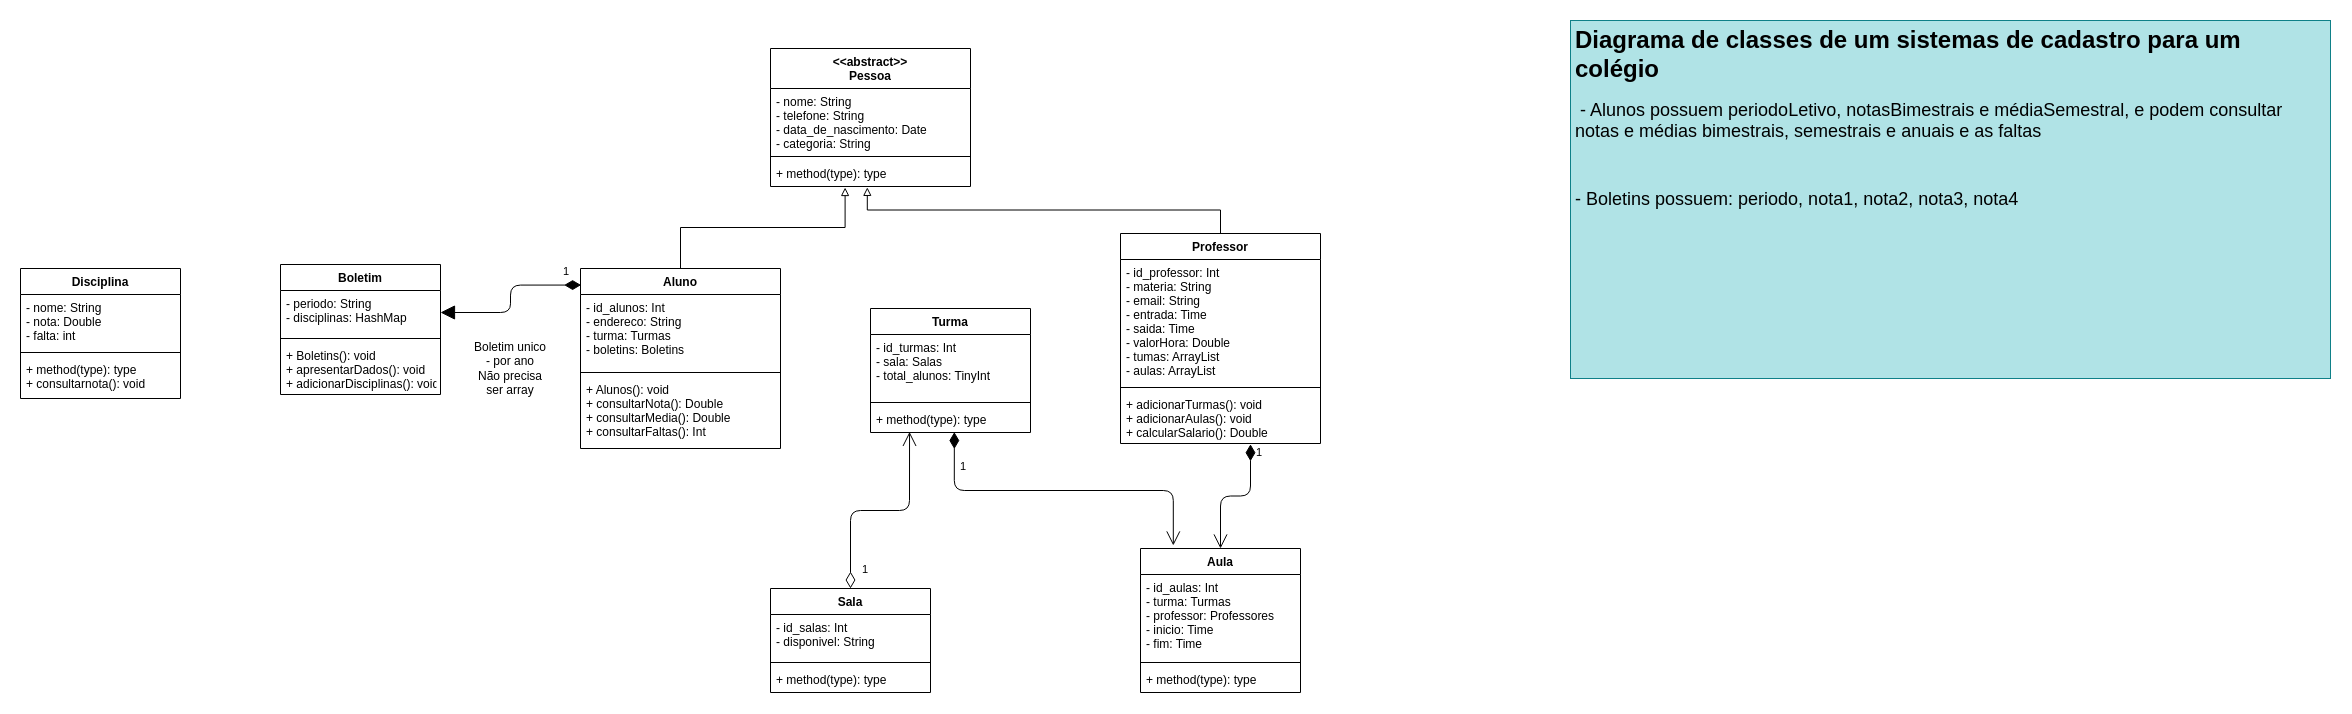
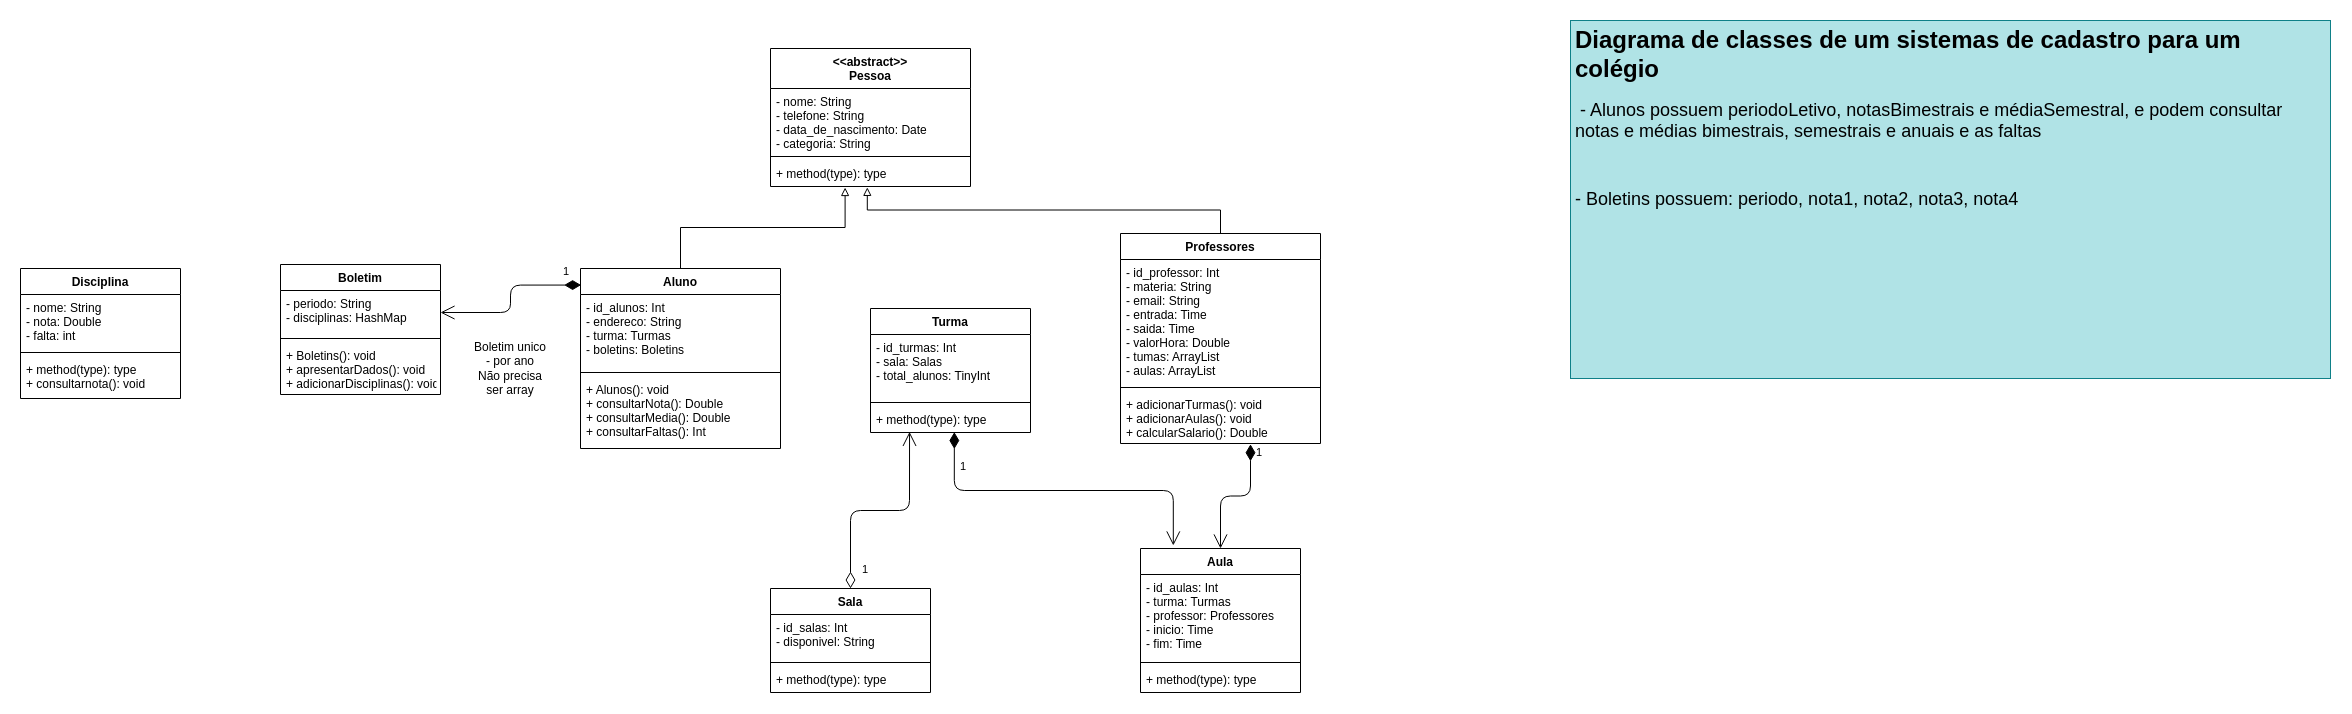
  <mxCell id="0" />
  <mxCell id="1" parent="0" />
  <mxCell id="2" value="Turma" style="swimlane;fontStyle=1;align=center;verticalAlign=top;childLayout=stackLayout;horizontal=1;startSize=26;horizontalStack=0;resizeParent=1;resizeParentMax=0;resizeLast=0;collapsible=1;marginBottom=0;" parent="1" vertex="1"><mxGeometry x="870" y="308" width="160" height="124" as="geometry" /></mxCell>
  <mxCell id="3" value="- id_turmas: Int&#10;- sala: Salas&#10;- total_alunos: TinyInt" style="text;strokeColor=none;fillColor=none;align=left;verticalAlign=top;spacingLeft=4;spacingRight=4;overflow=hidden;rotatable=0;points=[[0,0.5],[1,0.5]];portConstraint=eastwest;" parent="2" vertex="1"><mxGeometry y="26" width="160" height="64" as="geometry" /></mxCell>
  <mxCell id="4" value="" style="line;strokeWidth=1;fillColor=none;align=left;verticalAlign=middle;spacingTop=-1;spacingLeft=3;spacingRight=3;rotatable=0;labelPosition=right;points=[];portConstraint=eastwest;" parent="2" vertex="1"><mxGeometry y="90" width="160" height="8" as="geometry" /></mxCell>
  <mxCell id="5" value="+ method(type): type" style="text;strokeColor=none;fillColor=none;align=left;verticalAlign=top;spacingLeft=4;spacingRight=4;overflow=hidden;rotatable=0;points=[[0,0.5],[1,0.5]];portConstraint=eastwest;" parent="2" vertex="1"><mxGeometry y="98" width="160" height="26" as="geometry" /></mxCell>
  <mxCell id="6" value="Sala" style="swimlane;fontStyle=1;align=center;verticalAlign=top;childLayout=stackLayout;horizontal=1;startSize=26;horizontalStack=0;resizeParent=1;resizeParentMax=0;resizeLast=0;collapsible=1;marginBottom=0;" parent="1" vertex="1"><mxGeometry x="770" y="588" width="160" height="104" as="geometry" /></mxCell>
  <mxCell id="7" value="- id_salas: Int&#10;- disponivel: String&#10;" style="text;strokeColor=none;fillColor=none;align=left;verticalAlign=top;spacingLeft=4;spacingRight=4;overflow=hidden;rotatable=0;points=[[0,0.5],[1,0.5]];portConstraint=eastwest;" parent="6" vertex="1"><mxGeometry y="26" width="160" height="44" as="geometry" /></mxCell>
  <mxCell id="8" value="" style="line;strokeWidth=1;fillColor=none;align=left;verticalAlign=middle;spacingTop=-1;spacingLeft=3;spacingRight=3;rotatable=0;labelPosition=right;points=[];portConstraint=eastwest;" parent="6" vertex="1"><mxGeometry y="70" width="160" height="8" as="geometry" /></mxCell>
  <mxCell id="9" value="+ method(type): type" style="text;strokeColor=none;fillColor=none;align=left;verticalAlign=top;spacingLeft=4;spacingRight=4;overflow=hidden;rotatable=0;points=[[0,0.5],[1,0.5]];portConstraint=eastwest;" parent="6" vertex="1"><mxGeometry y="78" width="160" height="26" as="geometry" /></mxCell>
  <mxCell id="10" value="Aula" style="swimlane;fontStyle=1;align=center;verticalAlign=top;childLayout=stackLayout;horizontal=1;startSize=26;horizontalStack=0;resizeParent=1;resizeParentMax=0;resizeLast=0;collapsible=1;marginBottom=0;" parent="1" vertex="1"><mxGeometry x="1140" y="548" width="160" height="144" as="geometry" /></mxCell>
  <mxCell id="11" value="- id_aulas: Int&#10;- turma: Turmas&#10;- professor: Professores&#10;- inicio: Time&#10;- fim: Time&#10;" style="text;strokeColor=none;fillColor=none;align=left;verticalAlign=top;spacingLeft=4;spacingRight=4;overflow=hidden;rotatable=0;points=[[0,0.5],[1,0.5]];portConstraint=eastwest;" parent="10" vertex="1"><mxGeometry y="26" width="160" height="84" as="geometry" /></mxCell>
  <mxCell id="12" value="" style="line;strokeWidth=1;fillColor=none;align=left;verticalAlign=middle;spacingTop=-1;spacingLeft=3;spacingRight=3;rotatable=0;labelPosition=right;points=[];portConstraint=eastwest;" parent="10" vertex="1"><mxGeometry y="110" width="160" height="8" as="geometry" /></mxCell>
  <mxCell id="13" value="+ method(type): type" style="text;strokeColor=none;fillColor=none;align=left;verticalAlign=top;spacingLeft=4;spacingRight=4;overflow=hidden;rotatable=0;points=[[0,0.5],[1,0.5]];portConstraint=eastwest;" parent="10" vertex="1"><mxGeometry y="118" width="160" height="26" as="geometry" /></mxCell>
  <mxCell id="14" style="edgeStyle=orthogonalEdgeStyle;rounded=0;orthogonalLoop=1;jettySize=auto;html=1;entryX=0.484;entryY=1.033;entryDx=0;entryDy=0;entryPerimeter=0;endArrow=block;endFill=0;" parent="1" source="15" target="28" edge="1"><mxGeometry relative="1" as="geometry" /></mxCell>
- <mxCell id="15" value="Professor" style="swimlane;fontStyle=1;align=center;verticalAlign=top;childLayout=stackLayout;horizontal=1;startSize=26;horizontalStack=0;resizeParent=1;resizeParentMax=0;resizeLast=0;collapsible=1;marginBottom=0;" parent="1" vertex="1"><mxGeometry x="1120" y="233" width="200" height="210" as="geometry" /></mxCell>
+ <mxCell id="15" value="Professores" style="swimlane;fontStyle=1;align=center;verticalAlign=top;childLayout=stackLayout;horizontal=1;startSize=26;horizontalStack=0;resizeParent=1;resizeParentMax=0;resizeLast=0;collapsible=1;marginBottom=0;" parent="1" vertex="1"><mxGeometry x="1120" y="233" width="200" height="210" as="geometry" /></mxCell>
  <mxCell id="16" value="- id_professor: Int&#10;- materia: String&#10;- email: String&#10;- entrada: Time&#10;- saida: Time&#10;- valorHora: Double&#10;- tumas: ArrayList&#10;- aulas: ArrayList" style="text;strokeColor=none;fillColor=none;align=left;verticalAlign=top;spacingLeft=4;spacingRight=4;overflow=hidden;rotatable=0;points=[[0,0.5],[1,0.5]];portConstraint=eastwest;" parent="15" vertex="1"><mxGeometry y="26" width="200" height="124" as="geometry" /></mxCell>
  <mxCell id="17" value="" style="line;strokeWidth=1;fillColor=none;align=left;verticalAlign=middle;spacingTop=-1;spacingLeft=3;spacingRight=3;rotatable=0;labelPosition=right;points=[];portConstraint=eastwest;" parent="15" vertex="1"><mxGeometry y="150" width="200" height="8" as="geometry" /></mxCell>
  <mxCell id="18" value="+ adicionarTurmas(): void&#10;+ adicionarAulas(): void&#10;+ calcularSalario(): Double" style="text;strokeColor=none;fillColor=none;align=left;verticalAlign=top;spacingLeft=4;spacingRight=4;overflow=hidden;rotatable=0;points=[[0,0.5],[1,0.5]];portConstraint=eastwest;" parent="15" vertex="1"><mxGeometry y="158" width="200" height="52" as="geometry" /></mxCell>
  <mxCell id="19" style="edgeStyle=orthogonalEdgeStyle;rounded=0;orthogonalLoop=1;jettySize=auto;html=1;entryX=0.373;entryY=1.038;entryDx=0;entryDy=0;entryPerimeter=0;endArrow=block;endFill=0;" parent="1" source="20" target="28" edge="1"><mxGeometry relative="1" as="geometry" /></mxCell>
  <mxCell id="20" value="Aluno" style="swimlane;fontStyle=1;align=center;verticalAlign=top;childLayout=stackLayout;horizontal=1;startSize=26;horizontalStack=0;resizeParent=1;resizeParentMax=0;resizeLast=0;collapsible=1;marginBottom=0;" parent="1" vertex="1"><mxGeometry x="580" y="268" width="200" height="180" as="geometry" /></mxCell>
  <mxCell id="21" value="- id_alunos: Int&#10;- endereco: String&#10;- turma: Turmas&#10;- boletins: Boletins&#10;" style="text;strokeColor=none;fillColor=none;align=left;verticalAlign=top;spacingLeft=4;spacingRight=4;overflow=hidden;rotatable=0;points=[[0,0.5],[1,0.5]];portConstraint=eastwest;" parent="20" vertex="1"><mxGeometry y="26" width="200" height="74" as="geometry" /></mxCell>
  <mxCell id="22" value="" style="line;strokeWidth=1;fillColor=none;align=left;verticalAlign=middle;spacingTop=-1;spacingLeft=3;spacingRight=3;rotatable=0;labelPosition=right;points=[];portConstraint=eastwest;" parent="20" vertex="1"><mxGeometry y="100" width="200" height="8" as="geometry" /></mxCell>
  <mxCell id="23" value="+ Alunos(): void&#10;+ consultarNota(): Double&#10;+ consultarMedia(): Double&#10;+ consultarFaltas(): Int" style="text;strokeColor=none;fillColor=none;align=left;verticalAlign=top;spacingLeft=4;spacingRight=4;overflow=hidden;rotatable=0;points=[[0,0.5],[1,0.5]];portConstraint=eastwest;" parent="20" vertex="1"><mxGeometry y="108" width="200" height="72" as="geometry" /></mxCell>
  <mxCell id="24" value="&lt;h1 align=&quot;left&quot;&gt;Diagrama de classes de um sistemas de cadastro para um colégio&lt;br&gt;&lt;/h1&gt;&lt;p align=&quot;left&quot;&gt;&lt;span style=&quot;font-size: 18px&quot;&gt;&amp;nbsp;- Alunos possuem periodoLetivo, notasBimestrais e médiaSemestral, e podem consultar notas e médias bimestrais, semestrais e anuais e as faltas&lt;/span&gt;&lt;/p&gt;&lt;p align=&quot;left&quot;&gt;&lt;span style=&quot;font-size: 18px&quot;&gt;&lt;br&gt;&lt;/span&gt;&lt;/p&gt;&lt;p align=&quot;left&quot;&gt;&lt;span style=&quot;font-size: 18px&quot;&gt;- Boletins possuem: periodo, nota1, nota2, nota3, nota4&lt;/span&gt;&lt;/p&gt;" style="text;html=1;strokeColor=#0e8088;fillColor=#b0e3e6;spacing=5;spacingTop=-20;whiteSpace=wrap;overflow=hidden;rounded=0;align=left;" parent="1" vertex="1"><mxGeometry x="1570" y="20" width="760" height="358" as="geometry" /></mxCell>
  <mxCell id="25" value="&lt;&lt;abstract&gt;&gt;&#10;Pessoa" style="swimlane;fontStyle=1;align=center;verticalAlign=top;childLayout=stackLayout;horizontal=1;startSize=40;horizontalStack=0;resizeParent=1;resizeParentMax=0;resizeLast=0;collapsible=1;marginBottom=0;" parent="1" vertex="1"><mxGeometry x="770" y="48" width="200" height="138" as="geometry" /></mxCell>
  <mxCell id="26" value="- nome: String&#10;- telefone: String&#10;- data_de_nascimento: Date&#10;- categoria: String&#10;" style="text;strokeColor=none;fillColor=none;align=left;verticalAlign=top;spacingLeft=4;spacingRight=4;overflow=hidden;rotatable=0;points=[[0,0.5],[1,0.5]];portConstraint=eastwest;" parent="25" vertex="1"><mxGeometry y="40" width="200" height="64" as="geometry" /></mxCell>
  <mxCell id="27" value="" style="line;strokeWidth=1;fillColor=none;align=left;verticalAlign=middle;spacingTop=-1;spacingLeft=3;spacingRight=3;rotatable=0;labelPosition=right;points=[];portConstraint=eastwest;" parent="25" vertex="1"><mxGeometry y="104" width="200" height="8" as="geometry" /></mxCell>
  <mxCell id="28" value="+ method(type): type" style="text;strokeColor=none;fillColor=none;align=left;verticalAlign=top;spacingLeft=4;spacingRight=4;overflow=hidden;rotatable=0;points=[[0,0.5],[1,0.5]];portConstraint=eastwest;" parent="25" vertex="1"><mxGeometry y="112" width="200" height="26" as="geometry" /></mxCell>
  <mxCell id="29" value="Boletim" style="swimlane;fontStyle=1;align=center;verticalAlign=top;childLayout=stackLayout;horizontal=1;startSize=26;horizontalStack=0;resizeParent=1;resizeParentMax=0;resizeLast=0;collapsible=1;marginBottom=0;" parent="1" vertex="1"><mxGeometry x="280" y="264" width="160" height="130" as="geometry" /></mxCell>
  <mxCell id="30" value="- periodo: String&#10;- disciplinas: HashMap" style="text;strokeColor=none;fillColor=none;align=left;verticalAlign=top;spacingLeft=4;spacingRight=4;overflow=hidden;rotatable=0;points=[[0,0.5],[1,0.5]];portConstraint=eastwest;" parent="29" vertex="1"><mxGeometry y="26" width="160" height="44" as="geometry" /></mxCell>
  <mxCell id="31" value="" style="line;strokeWidth=1;fillColor=none;align=left;verticalAlign=middle;spacingTop=-1;spacingLeft=3;spacingRight=3;rotatable=0;labelPosition=right;points=[];portConstraint=eastwest;" parent="29" vertex="1"><mxGeometry y="70" width="160" height="8" as="geometry" /></mxCell>
  <mxCell id="32" value="+ Boletins(): void&#10;+ apresentarDados(): void&#10;+ adicionarDisciplinas(): void" style="text;strokeColor=none;fillColor=none;align=left;verticalAlign=top;spacingLeft=4;spacingRight=4;overflow=hidden;rotatable=0;points=[[0,0.5],[1,0.5]];portConstraint=eastwest;" parent="29" vertex="1"><mxGeometry y="78" width="160" height="52" as="geometry" /></mxCell>
- <mxCell id="33" value="1" style="endArrow=block;html=1;endSize=12;startArrow=diamondThin;startSize=14;startFill=1;edgeStyle=orthogonalEdgeStyle;align=left;verticalAlign=bottom;exitX=0.003;exitY=0.092;exitDx=0;exitDy=0;entryX=1;entryY=0.5;entryDx=0;entryDy=0;exitPerimeter=0;" parent="1" source="20" target="30" edge="1"><mxGeometry x="-0.764" y="-5" relative="1" as="geometry"><mxPoint x="576.6" y="411.882" as="sourcePoint" /><mxPoint x="760" y="248" as="targetPoint" /><mxPoint as="offset" /></mxGeometry></mxCell>
+ <mxCell id="33" value="1" style="endArrow=open;html=1;endSize=12;startArrow=diamondThin;startSize=14;startFill=1;edgeStyle=orthogonalEdgeStyle;align=left;verticalAlign=bottom;exitX=0.003;exitY=0.092;exitDx=0;exitDy=0;entryX=1;entryY=0.5;entryDx=0;entryDy=0;exitPerimeter=0;" parent="1" source="20" target="30" edge="1"><mxGeometry x="-0.764" y="-5" relative="1" as="geometry"><mxPoint x="576.6" y="411.882" as="sourcePoint" /><mxPoint x="760" y="248" as="targetPoint" /><mxPoint as="offset" /></mxGeometry></mxCell>
  <mxCell id="34" value="1" style="endArrow=open;html=1;endSize=12;startArrow=diamondThin;startSize=14;startFill=0;edgeStyle=orthogonalEdgeStyle;align=left;verticalAlign=bottom;exitX=0.5;exitY=0;exitDx=0;exitDy=0;entryX=0.244;entryY=0.977;entryDx=0;entryDy=0;entryPerimeter=0;" parent="1" source="6" target="5" edge="1"><mxGeometry x="-0.904" y="-10" relative="1" as="geometry"><mxPoint x="900" y="558" as="sourcePoint" /><mxPoint x="1060" y="558" as="targetPoint" /><mxPoint as="offset" /></mxGeometry></mxCell>
  <mxCell id="35" value="1" style="endArrow=open;html=1;endSize=12;startArrow=diamondThin;startSize=14;startFill=1;edgeStyle=orthogonalEdgeStyle;align=left;verticalAlign=bottom;exitX=0.65;exitY=1.014;exitDx=0;exitDy=0;exitPerimeter=0;entryX=0.5;entryY=0;entryDx=0;entryDy=0;" parent="1" source="18" target="10" edge="1"><mxGeometry x="-0.744" y="4" relative="1" as="geometry"><mxPoint x="1130" y="508" as="sourcePoint" /><mxPoint x="1290" y="508" as="targetPoint" /><mxPoint as="offset" /></mxGeometry></mxCell>
  <mxCell id="36" value="1" style="endArrow=open;html=1;endSize=12;startArrow=diamondThin;startSize=14;startFill=1;edgeStyle=orthogonalEdgeStyle;align=left;verticalAlign=bottom;exitX=0.524;exitY=0.984;exitDx=0;exitDy=0;exitPerimeter=0;entryX=0.205;entryY=-0.021;entryDx=0;entryDy=0;entryPerimeter=0;" parent="1" source="5" target="10" edge="1"><mxGeometry x="-0.744" y="4" relative="1" as="geometry"><mxPoint x="1005.8" y="492.676" as="sourcePoint" /><mxPoint x="1030" y="588" as="targetPoint" /><mxPoint as="offset" /></mxGeometry></mxCell>
  <mxCell id="37" value="Disciplina" style="swimlane;fontStyle=1;align=center;verticalAlign=top;childLayout=stackLayout;horizontal=1;startSize=26;horizontalStack=0;resizeParent=1;resizeParentMax=0;resizeLast=0;collapsible=1;marginBottom=0;" parent="1" vertex="1"><mxGeometry x="20" y="268" width="160" height="130" as="geometry" /></mxCell>
  <mxCell id="38" value="- nome: String&#10;- nota: Double&#10;- falta: int" style="text;strokeColor=none;fillColor=none;align=left;verticalAlign=top;spacingLeft=4;spacingRight=4;overflow=hidden;rotatable=0;points=[[0,0.5],[1,0.5]];portConstraint=eastwest;" parent="37" vertex="1"><mxGeometry y="26" width="160" height="54" as="geometry" /></mxCell>
  <mxCell id="39" value="" style="line;strokeWidth=1;fillColor=none;align=left;verticalAlign=middle;spacingTop=-1;spacingLeft=3;spacingRight=3;rotatable=0;labelPosition=right;points=[];portConstraint=eastwest;" parent="37" vertex="1"><mxGeometry y="80" width="160" height="8" as="geometry" /></mxCell>
  <mxCell id="40" value="+ method(type): type&#10;+ consultarnota(): void" style="text;strokeColor=none;fillColor=none;align=left;verticalAlign=top;spacingLeft=4;spacingRight=4;overflow=hidden;rotatable=0;points=[[0,0.5],[1,0.5]];portConstraint=eastwest;" parent="37" vertex="1"><mxGeometry y="88" width="160" height="42" as="geometry" /></mxCell>
  <mxCell id="41" value="Boletim unico - por ano&lt;br&gt;Não precisa ser array" style="text;html=1;strokeColor=none;fillColor=none;align=center;verticalAlign=middle;whiteSpace=wrap;rounded=0;" parent="1" vertex="1"><mxGeometry x="470" y="358" width="80" height="20" as="geometry" /></mxCell>
